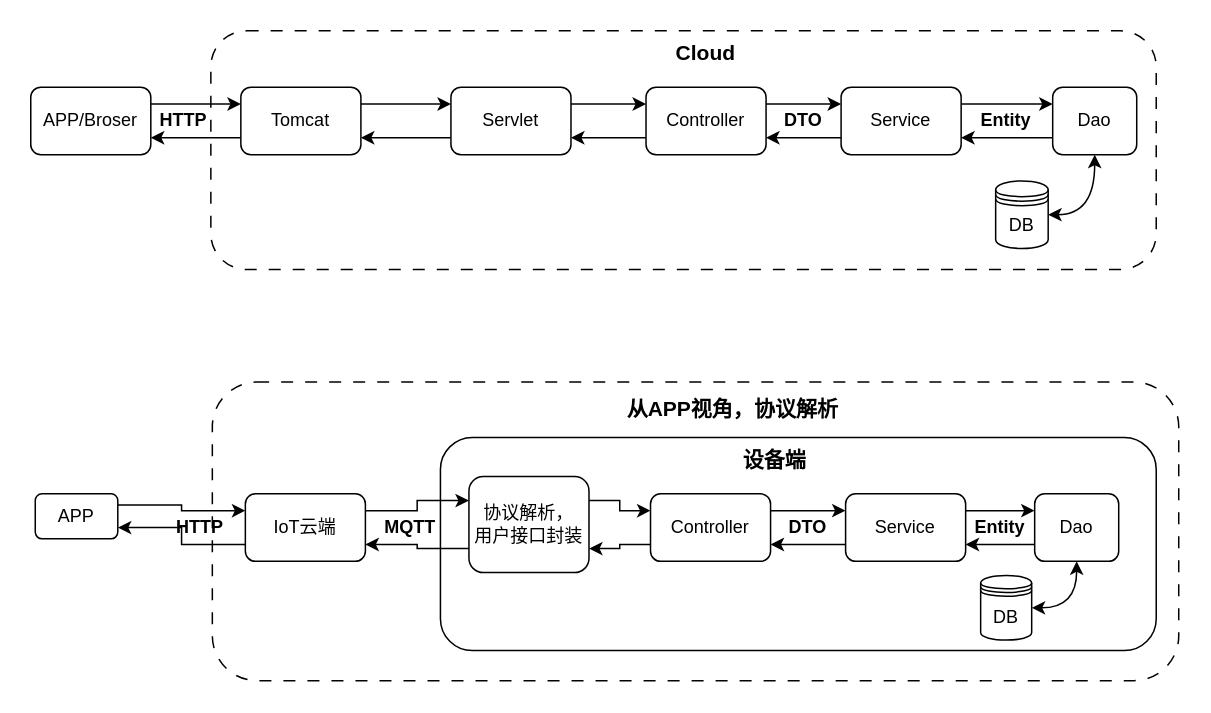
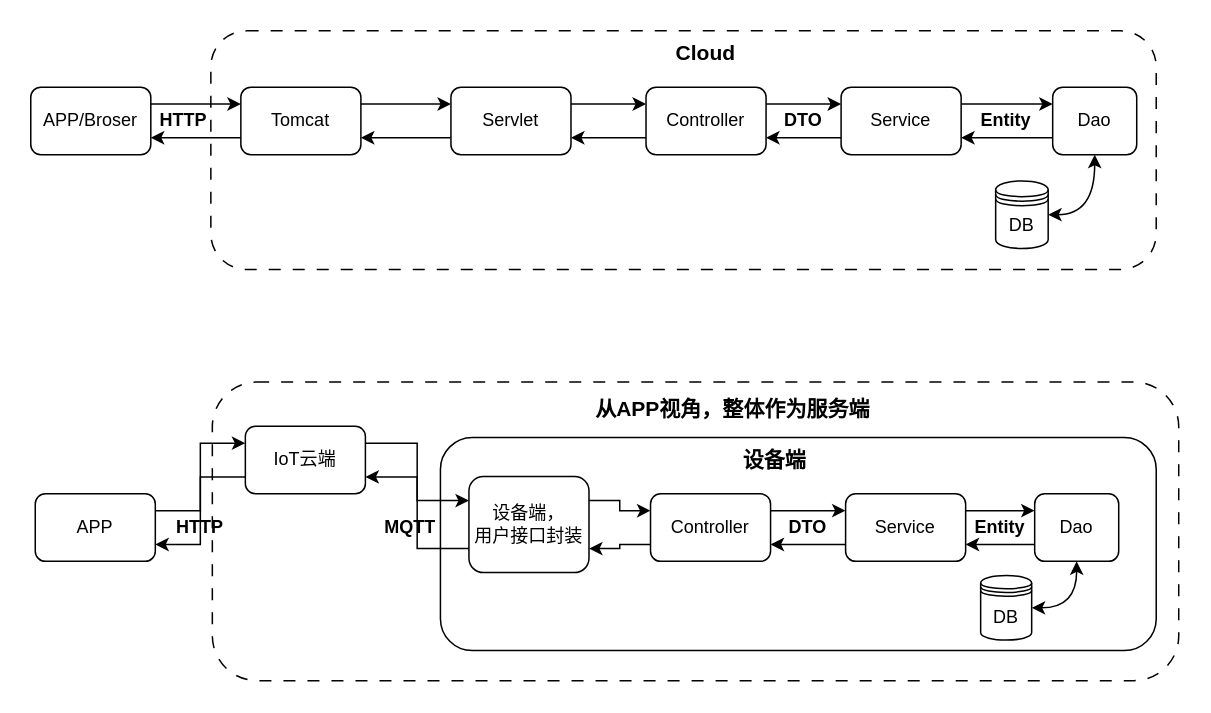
  <mxCell id="0" />
  <mxCell id="1" parent="0" />
  <mxCell id="2" value="" style="rounded=1;whiteSpace=wrap;html=1;dashed=1;dashPattern=8 8;" vertex="1" parent="1"><mxGeometry x="141" y="254" width="644" height="199" as="geometry" /></mxCell>
  <mxCell id="3" value="" style="rounded=1;whiteSpace=wrap;html=1;dashed=1;dashPattern=8 8;" vertex="1" parent="1"><mxGeometry x="140" y="20" width="630" height="159" as="geometry" /></mxCell>
  <mxCell id="4" value="" style="rounded=1;whiteSpace=wrap;html=1;" vertex="1" parent="1"><mxGeometry x="293" y="291" width="477" height="142" as="geometry" /></mxCell>
  <mxCell id="5" style="edgeStyle=orthogonalEdgeStyle;rounded=0;orthogonalLoop=1;jettySize=auto;html=1;exitX=1;exitY=0.5;exitDx=0;exitDy=0;entryX=0.5;entryY=1;entryDx=0;entryDy=0;curved=1;strokeColor=default;startArrow=classic;startFill=1;" edge="1" parent="1" source="6" target="44"><mxGeometry relative="1" as="geometry" /></mxCell>
  <mxCell id="6" value="DB" style="shape=datastore;whiteSpace=wrap;html=1;" vertex="1" parent="1"><mxGeometry x="663" y="120" width="35" height="45" as="geometry" /></mxCell>
  <mxCell id="7" style="edgeStyle=orthogonalEdgeStyle;rounded=0;orthogonalLoop=1;jettySize=auto;html=1;exitX=1;exitY=0.25;exitDx=0;exitDy=0;entryX=0;entryY=0.25;entryDx=0;entryDy=0;" edge="1" parent="1" source="8" target="11"><mxGeometry relative="1" as="geometry" /></mxCell>
  <mxCell id="8" value="APP/Broser" style="rounded=1;whiteSpace=wrap;html=1;" vertex="1" parent="1"><mxGeometry x="20" y="57.5" width="80" height="45" as="geometry" /></mxCell>
  <mxCell id="9" style="edgeStyle=orthogonalEdgeStyle;rounded=0;orthogonalLoop=1;jettySize=auto;html=1;exitX=0;exitY=0.75;exitDx=0;exitDy=0;entryX=1;entryY=0.75;entryDx=0;entryDy=0;" edge="1" parent="1" source="11" target="8"><mxGeometry relative="1" as="geometry" /></mxCell>
  <mxCell id="10" style="edgeStyle=orthogonalEdgeStyle;rounded=0;orthogonalLoop=1;jettySize=auto;html=1;exitX=1;exitY=0.25;exitDx=0;exitDy=0;entryX=0;entryY=0.25;entryDx=0;entryDy=0;" edge="1" parent="1" source="11" target="14"><mxGeometry relative="1" as="geometry" /></mxCell>
  <mxCell id="11" value="Tomcat" style="rounded=1;whiteSpace=wrap;html=1;" vertex="1" parent="1"><mxGeometry x="160" y="57.5" width="80" height="45" as="geometry" /></mxCell>
  <mxCell id="12" style="edgeStyle=orthogonalEdgeStyle;rounded=0;orthogonalLoop=1;jettySize=auto;html=1;exitX=0;exitY=0.75;exitDx=0;exitDy=0;entryX=1;entryY=0.75;entryDx=0;entryDy=0;" edge="1" parent="1" source="14" target="11"><mxGeometry relative="1" as="geometry" /></mxCell>
  <mxCell id="13" style="edgeStyle=orthogonalEdgeStyle;rounded=0;orthogonalLoop=1;jettySize=auto;html=1;exitX=1;exitY=0.25;exitDx=0;exitDy=0;entryX=0;entryY=0.25;entryDx=0;entryDy=0;" edge="1" parent="1" source="14" target="17"><mxGeometry relative="1" as="geometry" /></mxCell>
  <mxCell id="14" value="Servlet" style="rounded=1;whiteSpace=wrap;html=1;" vertex="1" parent="1"><mxGeometry x="300" y="57.5" width="80" height="45" as="geometry" /></mxCell>
  <mxCell id="15" style="edgeStyle=orthogonalEdgeStyle;rounded=0;orthogonalLoop=1;jettySize=auto;html=1;exitX=0;exitY=0.75;exitDx=0;exitDy=0;entryX=1;entryY=0.75;entryDx=0;entryDy=0;" edge="1" parent="1" source="17" target="14"><mxGeometry relative="1" as="geometry" /></mxCell>
  <mxCell id="16" style="edgeStyle=orthogonalEdgeStyle;rounded=0;orthogonalLoop=1;jettySize=auto;html=1;exitX=1;exitY=0.25;exitDx=0;exitDy=0;entryX=0;entryY=0.25;entryDx=0;entryDy=0;" edge="1" parent="1" source="17" target="20"><mxGeometry relative="1" as="geometry" /></mxCell>
  <mxCell id="17" value="Controller" style="rounded=1;whiteSpace=wrap;html=1;" vertex="1" parent="1"><mxGeometry x="430" y="57.5" width="80" height="45" as="geometry" /></mxCell>
  <mxCell id="18" style="edgeStyle=orthogonalEdgeStyle;rounded=0;orthogonalLoop=1;jettySize=auto;html=1;exitX=0;exitY=0.75;exitDx=0;exitDy=0;entryX=1;entryY=0.75;entryDx=0;entryDy=0;" edge="1" parent="1" source="20" target="17"><mxGeometry relative="1" as="geometry" /></mxCell>
  <mxCell id="19" style="edgeStyle=orthogonalEdgeStyle;rounded=0;orthogonalLoop=1;jettySize=auto;html=1;exitX=1;exitY=0.25;exitDx=0;exitDy=0;entryX=0;entryY=0.25;entryDx=0;entryDy=0;" edge="1" parent="1" source="20" target="44"><mxGeometry relative="1" as="geometry" /></mxCell>
  <mxCell id="20" value="Service" style="rounded=1;whiteSpace=wrap;html=1;" vertex="1" parent="1"><mxGeometry x="560" y="57.5" width="80" height="45" as="geometry" /></mxCell>
  <mxCell id="21" style="edgeStyle=orthogonalEdgeStyle;rounded=0;orthogonalLoop=1;jettySize=auto;html=1;exitX=1;exitY=0.25;exitDx=0;exitDy=0;entryX=0;entryY=0.25;entryDx=0;entryDy=0;" edge="1" parent="1" source="22" target="25"><mxGeometry relative="1" as="geometry" /></mxCell>
- <mxCell id="22" value="APP" style="rounded=1;whiteSpace=wrap;html=1;" vertex="1" parent="1"><mxGeometry x="23" y="328.5" width="55" height="30" as="geometry" /></mxCell>
+ <mxCell id="22" value="APP" style="rounded=1;whiteSpace=wrap;html=1;" vertex="1" parent="1"><mxGeometry x="23" y="328.5" width="80" height="45" as="geometry" /></mxCell>
  <mxCell id="23" style="edgeStyle=orthogonalEdgeStyle;rounded=0;orthogonalLoop=1;jettySize=auto;html=1;exitX=0;exitY=0.75;exitDx=0;exitDy=0;entryX=1;entryY=0.75;entryDx=0;entryDy=0;" edge="1" parent="1" source="25" target="22"><mxGeometry relative="1" as="geometry" /></mxCell>
  <mxCell id="24" style="edgeStyle=orthogonalEdgeStyle;rounded=0;orthogonalLoop=1;jettySize=auto;html=1;exitX=1;exitY=0.25;exitDx=0;exitDy=0;entryX=0;entryY=0.25;entryDx=0;entryDy=0;" edge="1" parent="1" source="25" target="28"><mxGeometry relative="1" as="geometry" /></mxCell>
- <mxCell id="25" value="IoT云端" style="rounded=1;whiteSpace=wrap;html=1;" vertex="1" parent="1"><mxGeometry x="163" y="328.5" width="80" height="45" as="geometry" /></mxCell>
+ <mxCell id="25" value="IoT云端" style="rounded=1;whiteSpace=wrap;html=1;" vertex="1" parent="1"><mxGeometry x="163" y="283.5" width="80" height="45" as="geometry" /></mxCell>
  <mxCell id="26" style="edgeStyle=orthogonalEdgeStyle;rounded=0;orthogonalLoop=1;jettySize=auto;html=1;exitX=0;exitY=0.75;exitDx=0;exitDy=0;entryX=1;entryY=0.75;entryDx=0;entryDy=0;" edge="1" parent="1" source="28" target="25"><mxGeometry relative="1" as="geometry" /></mxCell>
  <mxCell id="27" style="edgeStyle=orthogonalEdgeStyle;rounded=0;orthogonalLoop=1;jettySize=auto;html=1;exitX=1;exitY=0.25;exitDx=0;exitDy=0;entryX=0;entryY=0.25;entryDx=0;entryDy=0;" edge="1" parent="1" source="28" target="31"><mxGeometry relative="1" as="geometry" /></mxCell>
- <mxCell id="28" value="协议解析，&lt;br&gt;用户接口封装" style="rounded=1;whiteSpace=wrap;html=1;" vertex="1" parent="1"><mxGeometry x="312" y="317" width="80" height="64" as="geometry" /></mxCell>
+ <mxCell id="28" value="设备端，&lt;br&gt;用户接口封装" style="rounded=1;whiteSpace=wrap;html=1;" vertex="1" parent="1"><mxGeometry x="312" y="317" width="80" height="64" as="geometry" /></mxCell>
  <mxCell id="29" style="edgeStyle=orthogonalEdgeStyle;rounded=0;orthogonalLoop=1;jettySize=auto;html=1;exitX=0;exitY=0.75;exitDx=0;exitDy=0;entryX=1;entryY=0.75;entryDx=0;entryDy=0;" edge="1" parent="1" source="31" target="28"><mxGeometry relative="1" as="geometry" /></mxCell>
  <mxCell id="30" style="edgeStyle=orthogonalEdgeStyle;rounded=0;orthogonalLoop=1;jettySize=auto;html=1;exitX=1;exitY=0.25;exitDx=0;exitDy=0;entryX=0;entryY=0.25;entryDx=0;entryDy=0;" edge="1" parent="1" source="31" target="34"><mxGeometry relative="1" as="geometry" /></mxCell>
  <mxCell id="31" value="Controller" style="rounded=1;whiteSpace=wrap;html=1;" vertex="1" parent="1"><mxGeometry x="433" y="328.5" width="80" height="45" as="geometry" /></mxCell>
  <mxCell id="32" style="edgeStyle=orthogonalEdgeStyle;rounded=0;orthogonalLoop=1;jettySize=auto;html=1;exitX=0;exitY=0.75;exitDx=0;exitDy=0;entryX=1;entryY=0.75;entryDx=0;entryDy=0;" edge="1" parent="1" source="34" target="31"><mxGeometry relative="1" as="geometry" /></mxCell>
  <mxCell id="33" style="edgeStyle=orthogonalEdgeStyle;rounded=0;orthogonalLoop=1;jettySize=auto;html=1;exitX=1;exitY=0.25;exitDx=0;exitDy=0;entryX=0;entryY=0.25;entryDx=0;entryDy=0;" edge="1" parent="1" source="34" target="49"><mxGeometry relative="1" as="geometry" /></mxCell>
  <mxCell id="34" value="Service" style="rounded=1;whiteSpace=wrap;html=1;" vertex="1" parent="1"><mxGeometry x="563" y="328.5" width="80" height="45" as="geometry" /></mxCell>
  <mxCell id="35" value="&lt;b&gt;&lt;font style=&quot;font-size: 14px;&quot;&gt;Cloud&lt;/font&gt;&lt;/b&gt;" style="text;html=1;strokeColor=none;fillColor=none;align=center;verticalAlign=middle;whiteSpace=wrap;rounded=0;" vertex="1" parent="1"><mxGeometry x="445" y="30" width="50" height="10" as="geometry" /></mxCell>
  <mxCell id="36" value="&lt;b&gt;&lt;font style=&quot;font-size: 14px;&quot;&gt;设备端&lt;/font&gt;&lt;/b&gt;" style="text;html=1;strokeColor=none;fillColor=none;align=center;verticalAlign=middle;whiteSpace=wrap;rounded=0;" vertex="1" parent="1"><mxGeometry x="491" y="301" width="50" height="10" as="geometry" /></mxCell>
  <mxCell id="37" value="&lt;b&gt;HTTP&lt;/b&gt;" style="text;html=1;strokeColor=none;fillColor=none;align=center;verticalAlign=middle;whiteSpace=wrap;rounded=0;" vertex="1" parent="1"><mxGeometry x="92" y="65" width="60" height="30" as="geometry" /></mxCell>
  <mxCell id="38" value="&lt;b&gt;HTTP&lt;/b&gt;" style="text;html=1;strokeColor=none;fillColor=none;align=center;verticalAlign=middle;whiteSpace=wrap;rounded=0;" vertex="1" parent="1"><mxGeometry x="103" y="336" width="60" height="30" as="geometry" /></mxCell>
  <mxCell id="39" value="&lt;b&gt;MQTT&lt;/b&gt;" style="text;html=1;strokeColor=none;fillColor=none;align=center;verticalAlign=middle;whiteSpace=wrap;rounded=0;" vertex="1" parent="1"><mxGeometry x="243" y="336" width="60" height="30" as="geometry" /></mxCell>
- <mxCell id="40" value="&lt;span style=&quot;font-size: 14px;&quot;&gt;&lt;b&gt;从APP视角，协议解析&lt;/b&gt;&lt;/span&gt;" style="text;html=1;strokeColor=none;fillColor=none;align=center;verticalAlign=middle;whiteSpace=wrap;rounded=0;" vertex="1" parent="1"><mxGeometry x="389" y="267" width="198" height="10" as="geometry" /></mxCell>
+ <mxCell id="40" value="&lt;span style=&quot;font-size: 14px;&quot;&gt;&lt;b&gt;从APP视角，整体作为服务端&lt;/b&gt;&lt;/span&gt;" style="text;html=1;strokeColor=none;fillColor=none;align=center;verticalAlign=middle;whiteSpace=wrap;rounded=0;" vertex="1" parent="1"><mxGeometry x="389" y="267" width="198" height="10" as="geometry" /></mxCell>
  <mxCell id="41" value="&lt;b&gt;DTO&lt;/b&gt;" style="text;html=1;strokeColor=none;fillColor=none;align=center;verticalAlign=middle;whiteSpace=wrap;rounded=0;" vertex="1" parent="1"><mxGeometry x="505" y="65" width="60" height="30" as="geometry" /></mxCell>
  <mxCell id="42" value="&lt;b&gt;DTO&lt;/b&gt;" style="text;html=1;strokeColor=none;fillColor=none;align=center;verticalAlign=middle;whiteSpace=wrap;rounded=0;" vertex="1" parent="1"><mxGeometry x="508" y="336" width="60" height="30" as="geometry" /></mxCell>
  <mxCell id="43" style="edgeStyle=orthogonalEdgeStyle;rounded=0;orthogonalLoop=1;jettySize=auto;html=1;exitX=0;exitY=0.75;exitDx=0;exitDy=0;entryX=1;entryY=0.75;entryDx=0;entryDy=0;" edge="1" parent="1" source="44" target="20"><mxGeometry relative="1" as="geometry" /></mxCell>
  <mxCell id="44" value="Dao" style="rounded=1;whiteSpace=wrap;html=1;" vertex="1" parent="1"><mxGeometry x="701" y="57.5" width="56" height="45" as="geometry" /></mxCell>
  <mxCell id="45" value="&lt;b&gt;Entity&lt;/b&gt;" style="text;html=1;strokeColor=none;fillColor=none;align=center;verticalAlign=middle;whiteSpace=wrap;rounded=0;" vertex="1" parent="1"><mxGeometry x="640" y="65" width="60" height="30" as="geometry" /></mxCell>
  <mxCell id="46" style="edgeStyle=orthogonalEdgeStyle;rounded=0;orthogonalLoop=1;jettySize=auto;html=1;entryX=0.5;entryY=1;entryDx=0;entryDy=0;curved=1;startArrow=classic;startFill=1;" edge="1" parent="1" source="47" target="49"><mxGeometry relative="1" as="geometry" /></mxCell>
  <mxCell id="47" value="DB" style="shape=datastore;whiteSpace=wrap;html=1;" vertex="1" parent="1"><mxGeometry x="653" y="383" width="34" height="43" as="geometry" /></mxCell>
  <mxCell id="48" style="edgeStyle=orthogonalEdgeStyle;rounded=0;orthogonalLoop=1;jettySize=auto;html=1;exitX=0;exitY=0.75;exitDx=0;exitDy=0;entryX=1;entryY=0.75;entryDx=0;entryDy=0;" edge="1" parent="1" source="49" target="34"><mxGeometry relative="1" as="geometry" /></mxCell>
  <mxCell id="49" value="Dao" style="rounded=1;whiteSpace=wrap;html=1;" vertex="1" parent="1"><mxGeometry x="689" y="328.5" width="56" height="45" as="geometry" /></mxCell>
  <mxCell id="50" value="&lt;b&gt;Entity&lt;/b&gt;" style="text;html=1;strokeColor=none;fillColor=none;align=center;verticalAlign=middle;whiteSpace=wrap;rounded=0;" vertex="1" parent="1"><mxGeometry x="636" y="336" width="60" height="30" as="geometry" /></mxCell>
